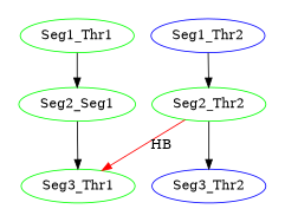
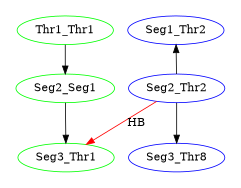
  digraph {
    node [color=green]
-   Seg1_Thr1
+   Seg1_Thr1 [label=Thr1_Thr1]
    Seg1_Thr2 [color=blue]
    n3 [label=Seg2_Seg1]
-   Seg2_Thr2
+   Seg2_Thr2 [color=blue]
    Seg3_Thr1
-   Seg3_Thr2 [color=blue]
+   Seg3_Thr2 [color=blue label=Seg3_Thr8]
    subgraph cluster_1 {
      style="setlinewidth(0)"
      Seg1_Thr1
      Seg1_Thr2
    }
    subgraph cluster_2 {
      style="setlinewidth(0)"
      n3
      Seg2_Thr2
    }
    subgraph cluster_3 {
      style="setlinewidth(0)"
      Seg3_Thr1
      Seg3_Thr2
    }
    Seg1_Thr1 -> n3
-   Seg1_Thr2 -> Seg2_Thr2
+   Seg2_Thr2 -> Seg1_Thr2
    n3 -> Seg3_Thr1
    Seg2_Thr2 -> Seg3_Thr1 [color=red label=HB]
    Seg2_Thr2 -> Seg3_Thr2
  }
